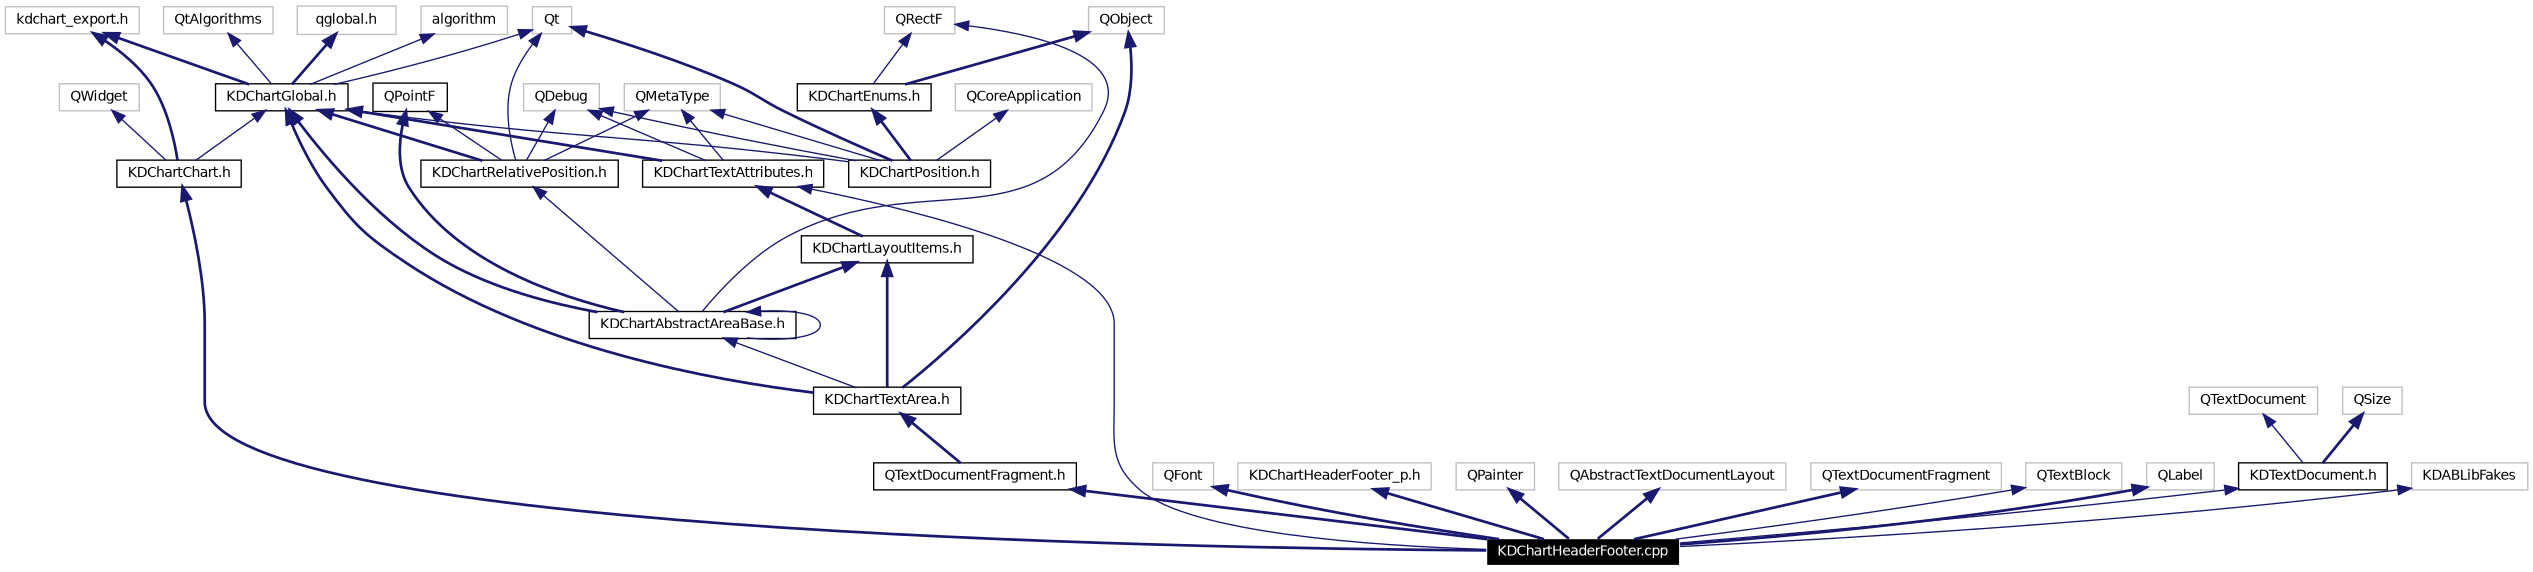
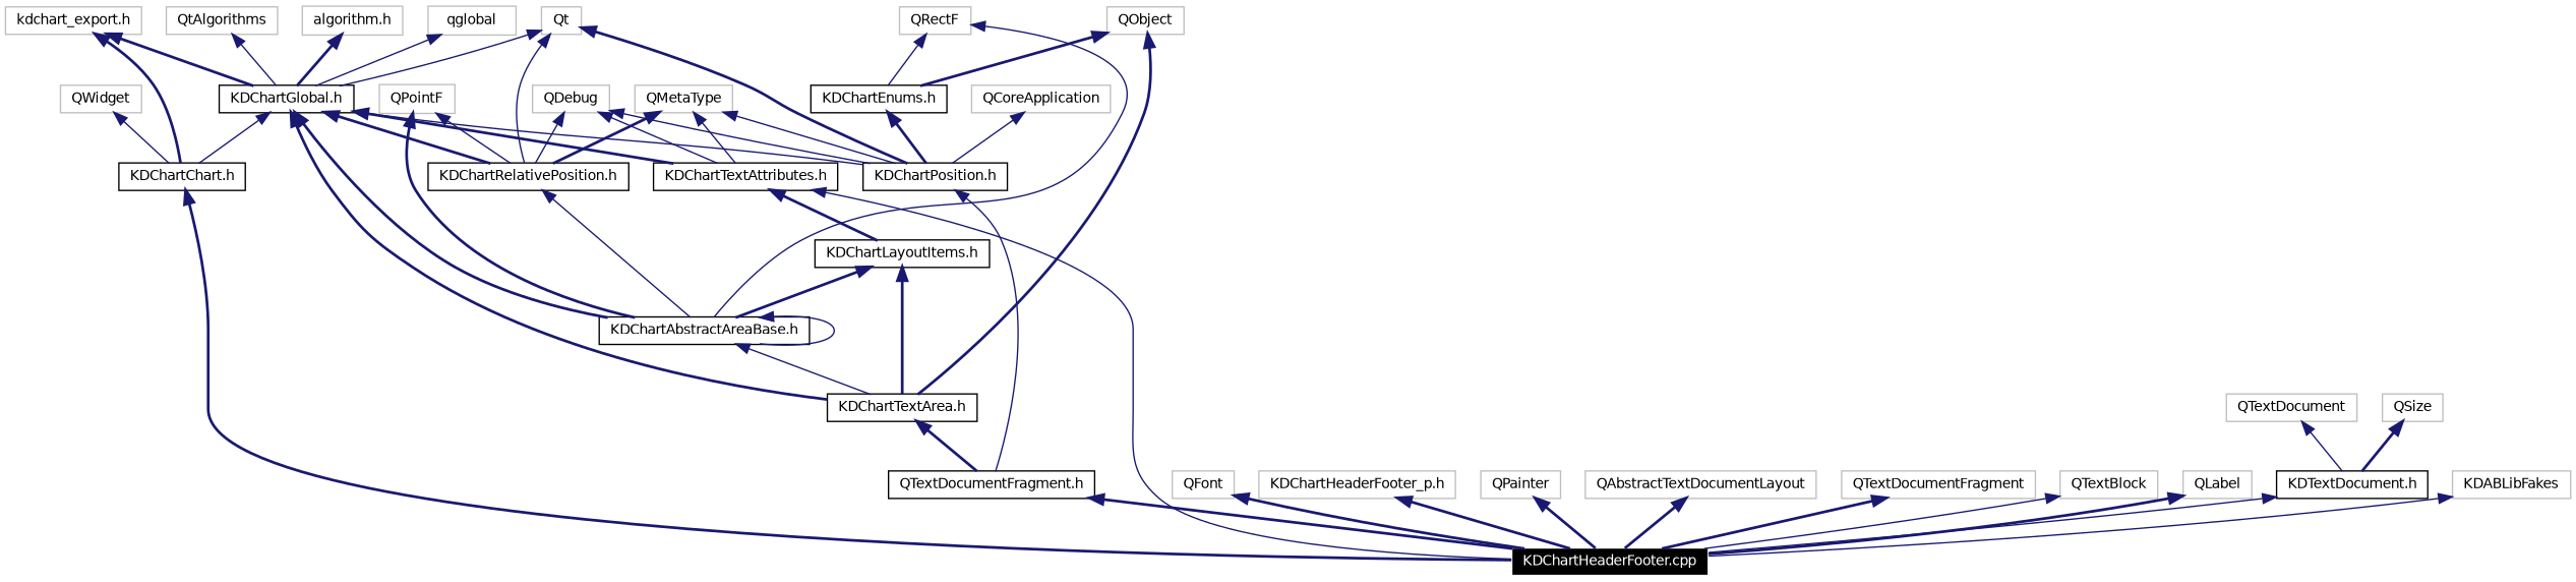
  digraph {
    node [color=grey75 fontname=Helvetica fontsize=10 shape=record]
    edge [color=midnightblue dir=back fontname=Helvetica fontsize=10 labelfontname=Helvetica labelfontsize=10 style=bold]
    n1 [color=white fillcolor=black fontcolor=white height=0.2 label="KDChartHeaderFooter.cpp" style=filled width=0.4]
    n2 [color=black height=0.2 label="KDChartChart.h" width=0.4]
    n3 [height=0.2 label=QWidget width=0.4]
    n4 [height=0.2 label="kdchart_export.h" width=0.4]
    n5 [color=black height=0.2 label="KDChartGlobal.h" width=0.4]
    n6 [color=black height=0.2 label="KDChartTextArea.h" width=0.4]
    n7 [color=black height=0.2 label="KDChartAbstractAreaBase.h" width=0.4]
    n8 [color=black height=0.2 label="KDChartTextAttributes.h" width=0.4]
    n9 [color=black height=0.2 label="KDChartRelativePosition.h" width=0.4]
    n10 [color=black height=0.2 label="KDChartPosition.h" width=0.4]
    n11 [color=black height=0.2 label="QTextDocumentFragment.h" width=0.4]
    n12 [color=black height=0.2 label="KDChartLayoutItems.h" width=0.4]
    n13 [color=black height=0.2 label="KDChartEnums.h" width=0.4]
-   n14 [height=0.2 label="qglobal.h" width=0.4]
+   n14 [height=0.2 label="algorithm.h" width=0.4]
    n15 [height=0.2 label=QtAlgorithms width=0.4]
-   n16 [height=0.2 label=algorithm width=0.4]
+   n16 [height=0.2 label=qglobal width=0.4]
    n17 [height=0.2 label=Qt width=0.4]
    n18 [height=0.2 label=QObject width=0.4]
-   n19 [color=black height=0.2 label=QPointF width=0.4]
+   n19 [height=0.2 label=QPointF width=0.4]
    n20 [height=0.2 label=QRectF width=0.4]
    n21 [height=0.2 label=QFont width=0.4]
    n22 [height=0.2 label=QDebug width=0.4]
    n23 [height=0.2 label=QMetaType width=0.4]
    n24 [height=0.2 label=QCoreApplication width=0.4]
    n25 [height=0.2 label="KDChartHeaderFooter_p.h" width=0.4]
    n26 [height=0.2 label=QPainter width=0.4]
    n27 [height=0.2 label=QAbstractTextDocumentLayout width=0.4]
    n28 [height=0.2 label=QTextDocumentFragment width=0.4]
    n29 [height=0.2 label=QTextBlock width=0.4]
    n30 [height=0.2 label=QLabel width=0.4]
    n31 [color=black height=0.2 label="KDTextDocument.h" width=0.4]
    n32 [height=0.2 label=QTextDocument width=0.4]
    n33 [height=0.2 label=QSize width=0.4]
    n34 [height=0.2 label=KDABLibFakes width=0.4]
    n2 -> n1
    n3 -> n2 [style=solid]
    n4 -> n2
    n4 -> n5
    n5 -> n2 [style=solid]
    n5 -> n6
    n5 -> n7
    n5 -> n8
    n5 -> n9
    n5 -> n10 [style=solid]
    n6 -> n11
    n7 -> n6 [style=solid]
    n7 -> n7 [style=solid]
    n8 -> n1 [style=solid]
    n8 -> n12
    n9 -> n7 [style=solid]
+   n10 -> n11 [style=solid]
    n11 -> n1
    n12 -> n6
    n12 -> n7
    n13 -> n10
    n14 -> n5
    n15 -> n5 [style=solid]
    n16 -> n5 [style=solid]
    n17 -> n5 [style=solid]
    n17 -> n9 [style=solid]
    n17 -> n10
    n18 -> n6
    n18 -> n13
    n19 -> n7
    n19 -> n9 [style=solid]
    n20 -> n7 [style=solid]
    n20 -> n13 [style=solid]
    n21 -> n1
    n22 -> n8 [style=solid]
    n22 -> n9 [style=solid]
    n22 -> n10 [style=solid]
    n23 -> n8 [style=solid]
-   n23 -> n9 [style=solid]
+   n23 -> n9
    n23 -> n10 [style=solid]
    n24 -> n10 [style=solid]
    n25 -> n1
    n26 -> n1
    n27 -> n1
    n28 -> n1
    n29 -> n1 [style=solid]
    n30 -> n1
    n31 -> n1 [style=solid]
    n32 -> n31 [style=solid]
    n33 -> n31
    n34 -> n1 [style=solid]
  }
